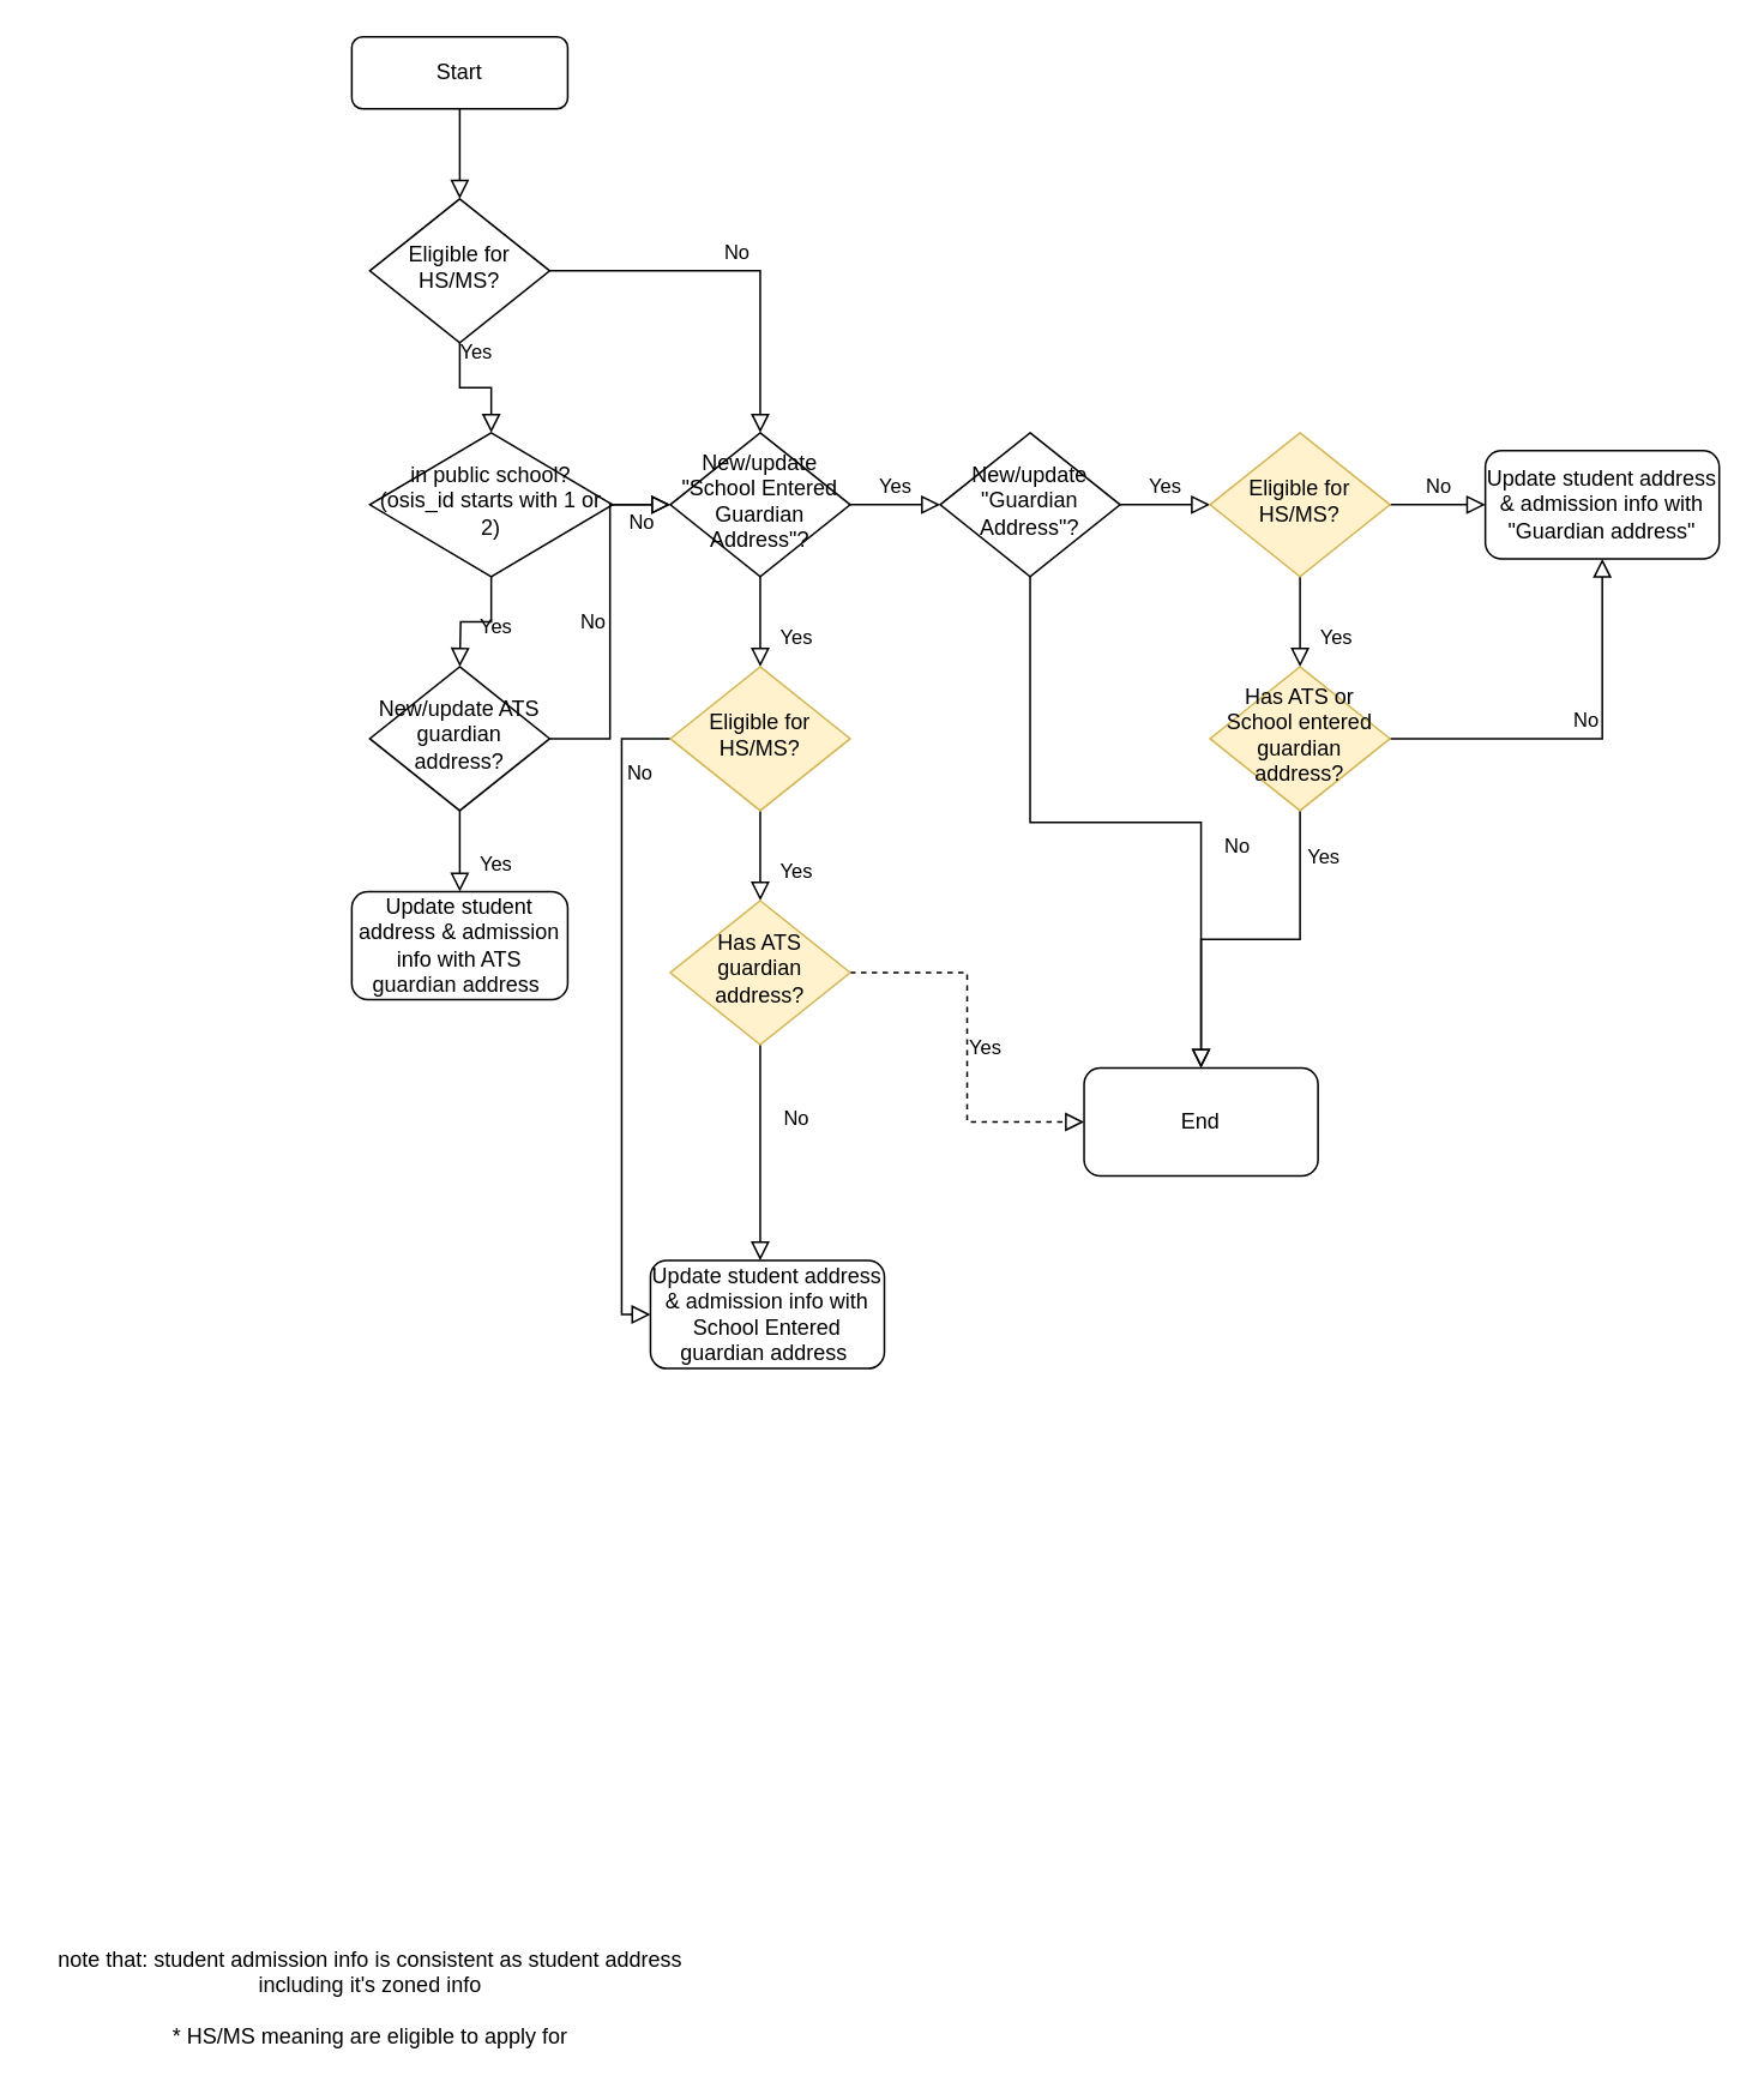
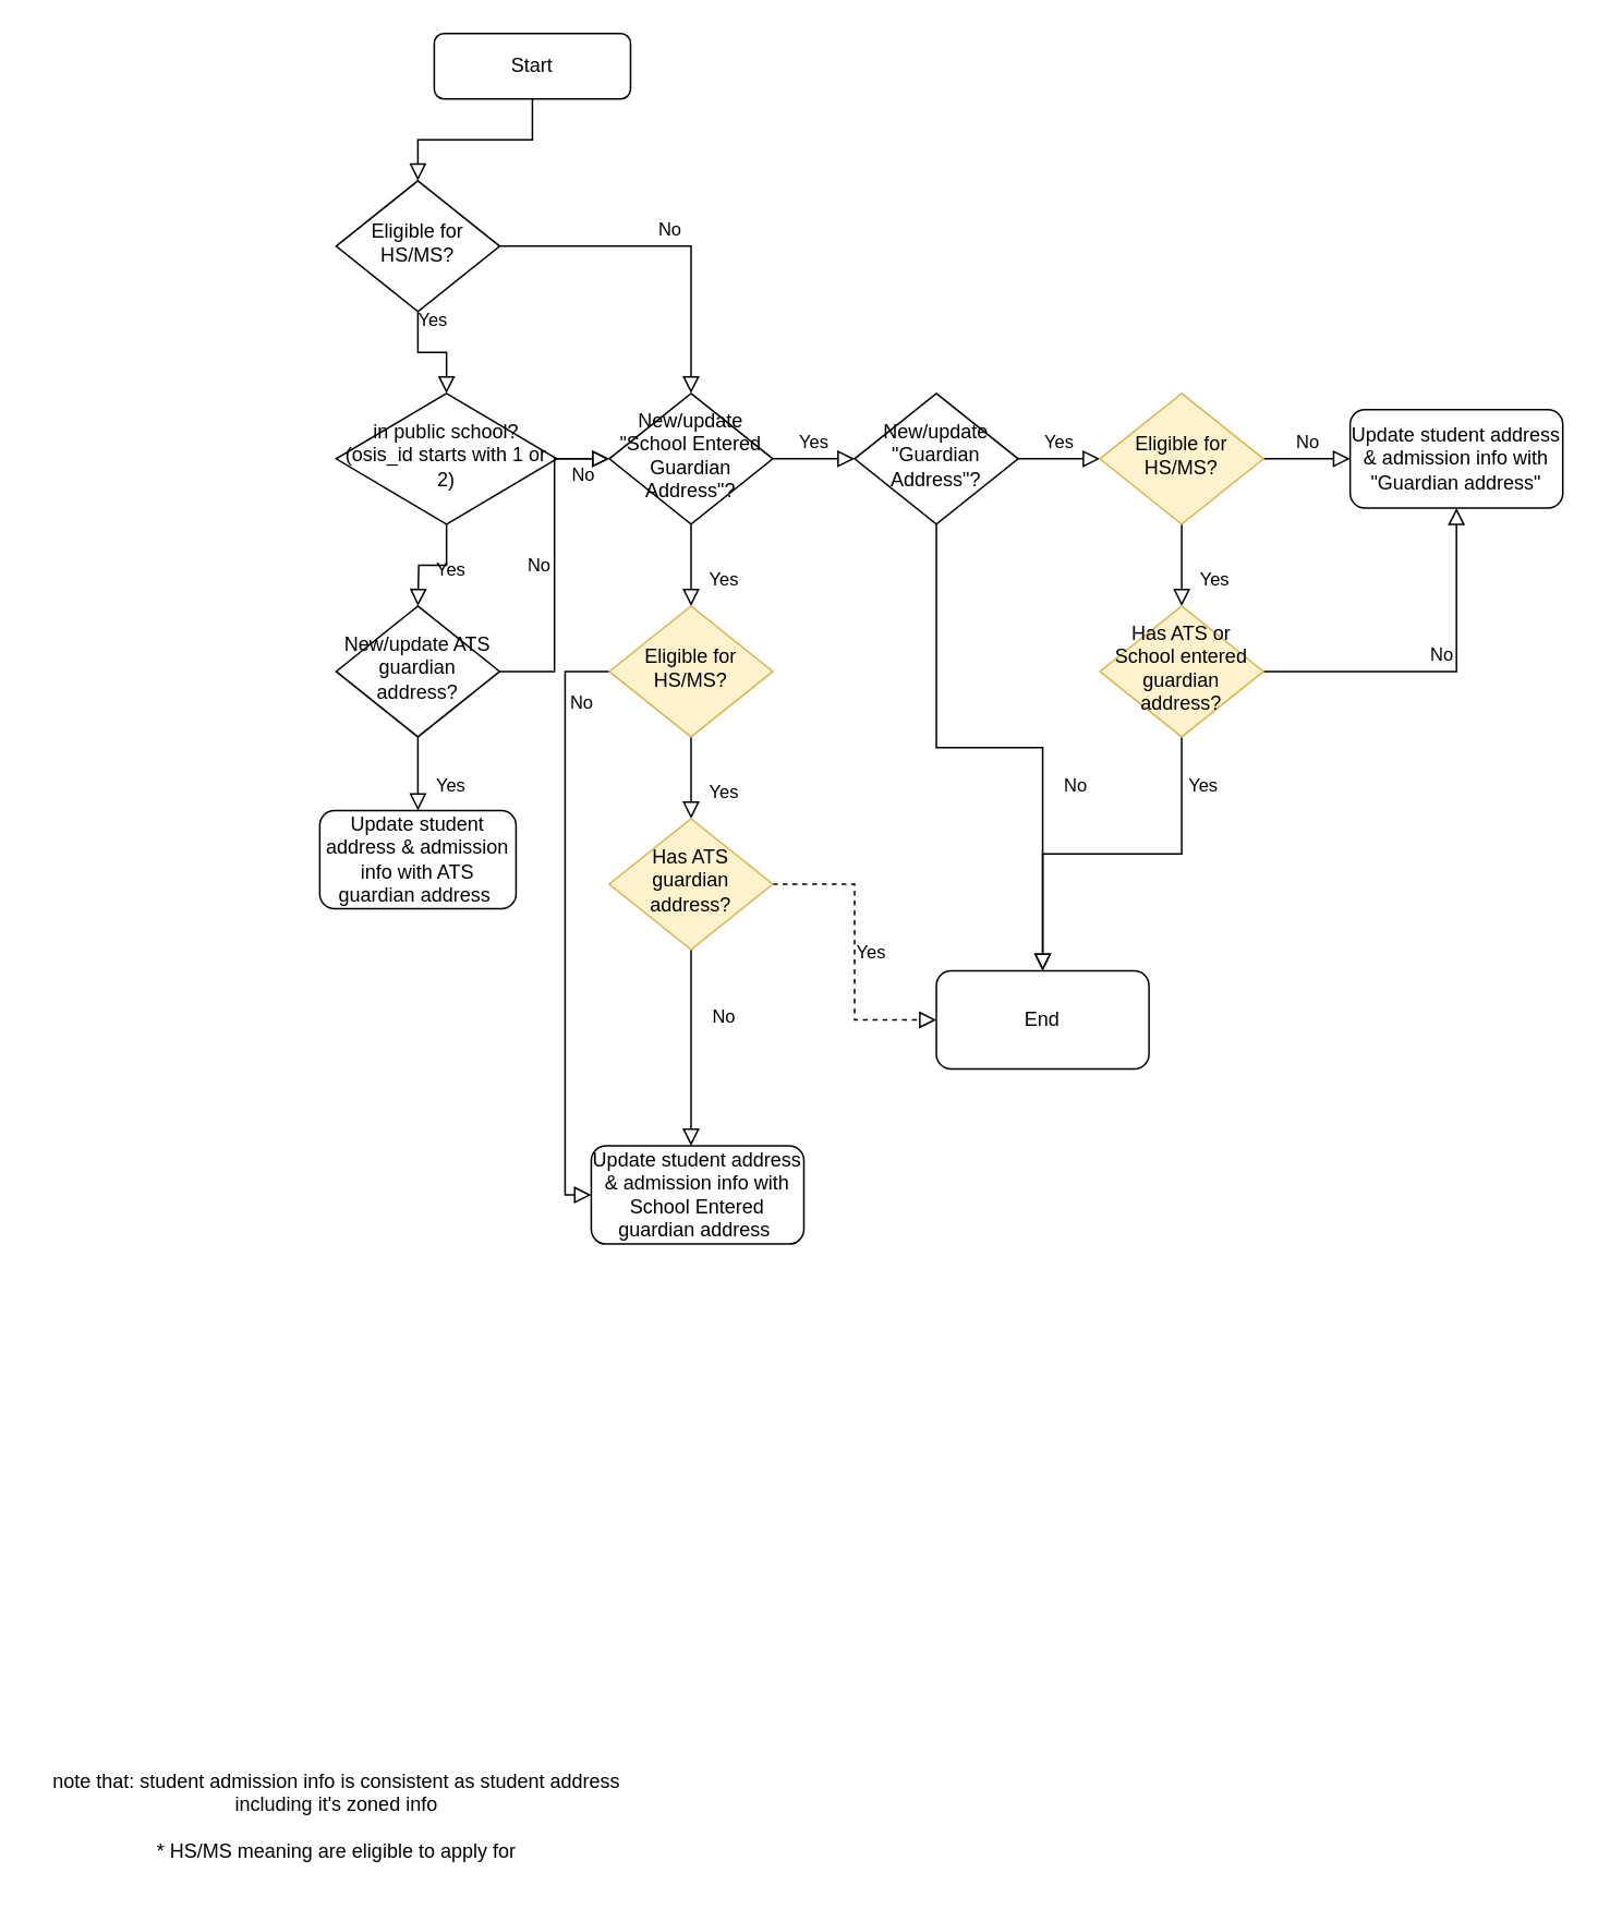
  <mxCell id="0" />
  <mxCell id="1" parent="0" />
  <mxCell id="2" value="" style="rounded=0;html=1;jettySize=auto;orthogonalLoop=1;fontSize=11;endArrow=block;endFill=0;endSize=8;strokeWidth=1;shadow=0;labelBackgroundColor=none;edgeStyle=orthogonalEdgeStyle;" parent="1" source="3" target="6" edge="1"><mxGeometry relative="1" as="geometry" /></mxCell>
- <mxCell id="3" value="Start" style="rounded=1;whiteSpace=wrap;html=1;fontSize=12;glass=0;strokeWidth=1;shadow=0;" parent="1" vertex="1"><mxGeometry x="195" y="20" width="120" height="40" as="geometry" /></mxCell>
+ <mxCell id="3" value="Start" style="rounded=1;whiteSpace=wrap;html=1;fontSize=12;glass=0;strokeWidth=1;shadow=0;" parent="1" vertex="1"><mxGeometry x="265" y="20" width="120" height="40" as="geometry" /></mxCell>
  <mxCell id="4" value="Yes" style="rounded=0;html=1;jettySize=auto;orthogonalLoop=1;fontSize=11;endArrow=block;endFill=0;endSize=8;strokeWidth=1;shadow=0;labelBackgroundColor=none;edgeStyle=orthogonalEdgeStyle;" parent="1" source="6" target="9" edge="1"><mxGeometry y="20" relative="1" as="geometry"><mxPoint as="offset" /></mxGeometry></mxCell>
  <mxCell id="5" value="No" style="edgeStyle=orthogonalEdgeStyle;rounded=0;html=1;jettySize=auto;orthogonalLoop=1;fontSize=11;endArrow=block;endFill=0;endSize=8;strokeWidth=1;shadow=0;labelBackgroundColor=none;" parent="1" source="6" target="16" edge="1"><mxGeometry y="10" relative="1" as="geometry"><mxPoint as="offset" /><mxPoint x="355" y="150" as="targetPoint" /></mxGeometry></mxCell>
  <mxCell id="6" value="Eligible for HS/MS?" style="rhombus;whiteSpace=wrap;html=1;shadow=0;fontFamily=Helvetica;fontSize=12;align=center;strokeWidth=1;spacing=6;spacingTop=-4;" parent="1" vertex="1"><mxGeometry x="205" y="110" width="100" height="80" as="geometry" /></mxCell>
  <mxCell id="7" value="Yes" style="rounded=0;html=1;jettySize=auto;orthogonalLoop=1;fontSize=11;endArrow=block;endFill=0;endSize=8;strokeWidth=1;shadow=0;labelBackgroundColor=none;edgeStyle=orthogonalEdgeStyle;" parent="1" source="9" edge="1"><mxGeometry x="0.333" y="20" relative="1" as="geometry"><mxPoint as="offset" /><mxPoint x="255" y="370" as="targetPoint" /></mxGeometry></mxCell>
  <mxCell id="8" value="No" style="edgeStyle=orthogonalEdgeStyle;rounded=0;html=1;jettySize=auto;orthogonalLoop=1;fontSize=11;endArrow=block;endFill=0;endSize=8;strokeWidth=1;shadow=0;labelBackgroundColor=none;" parent="1" source="9" target="16" edge="1"><mxGeometry y="10" relative="1" as="geometry"><mxPoint as="offset" /><mxPoint x="322" y="280" as="sourcePoint" /><mxPoint x="372" y="280" as="targetPoint" /></mxGeometry></mxCell>
  <mxCell id="9" value="in public school?(osis_id starts with 1 or 2)" style="rhombus;whiteSpace=wrap;html=1;shadow=0;fontFamily=Helvetica;fontSize=12;align=center;strokeWidth=1;spacing=6;spacingTop=-4;" parent="1" vertex="1"><mxGeometry x="205" y="240" width="135" height="80" as="geometry" /></mxCell>
  <mxCell id="10" value="note that: student admission info is consistent as student address&lt;br&gt;including it's zoned info&lt;br&gt;&lt;br&gt;* HS/MS meaning are eligible to apply for" style="text;html=1;align=center;verticalAlign=middle;resizable=0;points=[];autosize=1;strokeColor=none;fillColor=none;" vertex="1" parent="1"><mxGeometry x="20" y="1075" width="370" height="70" as="geometry" /></mxCell>
  <mxCell id="11" value="Yes" style="rounded=0;html=1;jettySize=auto;orthogonalLoop=1;fontSize=11;endArrow=block;endFill=0;endSize=8;strokeWidth=1;shadow=0;labelBackgroundColor=none;edgeStyle=orthogonalEdgeStyle;" edge="1" parent="1" source="13" target="32"><mxGeometry x="0.333" y="20" relative="1" as="geometry"><mxPoint as="offset" /><mxPoint x="255" y="500" as="targetPoint" /></mxGeometry></mxCell>
  <mxCell id="12" value="No" style="edgeStyle=orthogonalEdgeStyle;rounded=0;html=1;jettySize=auto;orthogonalLoop=1;fontSize=11;endArrow=block;endFill=0;endSize=8;strokeWidth=1;shadow=0;labelBackgroundColor=none;entryX=0;entryY=0.5;entryDx=0;entryDy=0;" edge="1" parent="1" source="13" target="16"><mxGeometry y="10" relative="1" as="geometry"><mxPoint as="offset" /><mxPoint x="372" y="410" as="targetPoint" /><mxPoint x="322" y="410" as="sourcePoint" /></mxGeometry></mxCell>
  <mxCell id="13" value="New/update ATS guardian address?" style="rhombus;whiteSpace=wrap;html=1;shadow=0;fontFamily=Helvetica;fontSize=12;align=center;strokeWidth=1;spacing=6;spacingTop=-4;" vertex="1" parent="1"><mxGeometry x="205" y="370" width="100" height="80" as="geometry" /></mxCell>
  <mxCell id="14" value="Yes" style="rounded=0;html=1;jettySize=auto;orthogonalLoop=1;fontSize=11;endArrow=block;endFill=0;endSize=8;strokeWidth=1;shadow=0;labelBackgroundColor=none;edgeStyle=orthogonalEdgeStyle;" edge="1" parent="1" source="16"><mxGeometry x="0.333" y="20" relative="1" as="geometry"><mxPoint as="offset" /><mxPoint x="422" y="370" as="targetPoint" /></mxGeometry></mxCell>
  <mxCell id="15" value="Yes" style="edgeStyle=orthogonalEdgeStyle;rounded=0;html=1;jettySize=auto;orthogonalLoop=1;fontSize=11;endArrow=block;endFill=0;endSize=8;strokeWidth=1;shadow=0;labelBackgroundColor=none;" edge="1" parent="1" source="16" target="19"><mxGeometry y="10" relative="1" as="geometry"><mxPoint as="offset" /><mxPoint x="522" y="280" as="targetPoint" /></mxGeometry></mxCell>
  <mxCell id="16" value="New/update &quot;School Entered Guardian Address&quot;?" style="rhombus;whiteSpace=wrap;html=1;shadow=0;fontFamily=Helvetica;fontSize=12;align=center;strokeWidth=1;spacing=6;spacingTop=-4;" vertex="1" parent="1"><mxGeometry x="372" y="240" width="100" height="80" as="geometry" /></mxCell>
  <mxCell id="17" value="No" style="rounded=0;html=1;jettySize=auto;orthogonalLoop=1;fontSize=11;endArrow=block;endFill=0;endSize=8;strokeWidth=1;shadow=0;labelBackgroundColor=none;edgeStyle=orthogonalEdgeStyle;" edge="1" parent="1" source="19" target="34"><mxGeometry x="0.333" y="20" relative="1" as="geometry"><mxPoint as="offset" /><mxPoint x="572" y="370" as="targetPoint" /></mxGeometry></mxCell>
  <mxCell id="18" value="Yes" style="edgeStyle=orthogonalEdgeStyle;rounded=0;html=1;jettySize=auto;orthogonalLoop=1;fontSize=11;endArrow=block;endFill=0;endSize=8;strokeWidth=1;shadow=0;labelBackgroundColor=none;" edge="1" parent="1" source="19" target="22"><mxGeometry y="10" relative="1" as="geometry"><mxPoint as="offset" /><mxPoint x="672" y="280" as="targetPoint" /></mxGeometry></mxCell>
  <mxCell id="19" value="New/update &quot;Guardian Address&quot;?" style="rhombus;whiteSpace=wrap;html=1;shadow=0;fontFamily=Helvetica;fontSize=12;align=center;strokeWidth=1;spacing=6;spacingTop=-4;" vertex="1" parent="1"><mxGeometry x="522" y="240" width="100" height="80" as="geometry" /></mxCell>
  <mxCell id="20" value="Yes" style="rounded=0;html=1;jettySize=auto;orthogonalLoop=1;fontSize=11;endArrow=block;endFill=0;endSize=8;strokeWidth=1;shadow=0;labelBackgroundColor=none;edgeStyle=orthogonalEdgeStyle;" edge="1" parent="1" source="22"><mxGeometry x="0.333" y="20" relative="1" as="geometry"><mxPoint as="offset" /><mxPoint x="722" y="370" as="targetPoint" /></mxGeometry></mxCell>
  <mxCell id="21" value="No" style="edgeStyle=orthogonalEdgeStyle;rounded=0;html=1;jettySize=auto;orthogonalLoop=1;fontSize=11;endArrow=block;endFill=0;endSize=8;strokeWidth=1;shadow=0;labelBackgroundColor=none;" edge="1" parent="1" source="22" target="35"><mxGeometry y="10" relative="1" as="geometry"><mxPoint as="offset" /><mxPoint x="822" y="280" as="targetPoint" /></mxGeometry></mxCell>
  <mxCell id="22" value="Eligible for HS/MS?" style="rhombus;whiteSpace=wrap;html=1;shadow=0;fontFamily=Helvetica;fontSize=12;align=center;strokeWidth=1;spacing=6;spacingTop=-4;fillColor=#fff2cc;strokeColor=#d6b656;" vertex="1" parent="1"><mxGeometry x="672" y="240" width="100" height="80" as="geometry" /></mxCell>
  <mxCell id="23" value="Yes" style="rounded=0;html=1;jettySize=auto;orthogonalLoop=1;fontSize=11;endArrow=block;endFill=0;endSize=8;strokeWidth=1;shadow=0;labelBackgroundColor=none;edgeStyle=orthogonalEdgeStyle;" edge="1" parent="1" source="25" target="34"><mxGeometry x="-0.737" y="13" relative="1" as="geometry"><mxPoint as="offset" /><mxPoint x="722" y="500" as="targetPoint" /></mxGeometry></mxCell>
  <mxCell id="24" value="No" style="edgeStyle=orthogonalEdgeStyle;rounded=0;html=1;jettySize=auto;orthogonalLoop=1;fontSize=11;endArrow=block;endFill=0;endSize=8;strokeWidth=1;shadow=0;labelBackgroundColor=none;" edge="1" parent="1" source="25" target="35"><mxGeometry y="10" relative="1" as="geometry"><mxPoint as="offset" /><mxPoint x="822" y="410" as="targetPoint" /></mxGeometry></mxCell>
  <mxCell id="25" value="Has ATS or School entered guardian address?" style="rhombus;whiteSpace=wrap;html=1;shadow=0;fontFamily=Helvetica;fontSize=12;align=center;strokeWidth=1;spacing=6;spacingTop=-4;fillColor=#fff2cc;strokeColor=#d6b656;" vertex="1" parent="1"><mxGeometry x="672" y="370" width="100" height="80" as="geometry" /></mxCell>
  <mxCell id="26" value="Yes" style="rounded=0;html=1;jettySize=auto;orthogonalLoop=1;fontSize=11;endArrow=block;endFill=0;endSize=8;strokeWidth=1;shadow=0;labelBackgroundColor=none;edgeStyle=orthogonalEdgeStyle;" edge="1" parent="1" source="28"><mxGeometry x="0.333" y="20" relative="1" as="geometry"><mxPoint as="offset" /><mxPoint x="422" y="500" as="targetPoint" /></mxGeometry></mxCell>
  <mxCell id="27" value="No" style="edgeStyle=orthogonalEdgeStyle;rounded=0;html=1;jettySize=auto;orthogonalLoop=1;fontSize=11;endArrow=block;endFill=0;endSize=8;strokeWidth=1;shadow=0;labelBackgroundColor=none;entryX=0;entryY=0.5;entryDx=0;entryDy=0;exitX=0;exitY=0.5;exitDx=0;exitDy=0;" edge="1" parent="1" source="28" target="33"><mxGeometry x="-0.746" y="10" relative="1" as="geometry"><mxPoint as="offset" /><mxPoint x="522" y="410" as="targetPoint" /><Array as="points"><mxPoint x="345" y="410" /><mxPoint x="345" y="730" /></Array></mxGeometry></mxCell>
  <mxCell id="28" value="Eligible for HS/MS?" style="rhombus;whiteSpace=wrap;html=1;shadow=0;fontFamily=Helvetica;fontSize=12;align=center;strokeWidth=1;spacing=6;spacingTop=-4;fillColor=#fff2cc;strokeColor=#d6b656;" vertex="1" parent="1"><mxGeometry x="372" y="370" width="100" height="80" as="geometry" /></mxCell>
  <mxCell id="29" value="No" style="rounded=0;html=1;jettySize=auto;orthogonalLoop=1;fontSize=11;endArrow=block;endFill=0;endSize=8;strokeWidth=1;shadow=0;labelBackgroundColor=none;edgeStyle=orthogonalEdgeStyle;exitX=0.5;exitY=1;exitDx=0;exitDy=0;" edge="1" parent="1" source="31" target="33"><mxGeometry x="-0.319" y="20" relative="1" as="geometry"><mxPoint as="offset" /><mxPoint x="416.04" y="698.98" as="targetPoint" /><mxPoint x="427" y="577.6" as="sourcePoint" /><Array as="points"><mxPoint x="422" y="660" /><mxPoint x="422" y="660" /></Array></mxGeometry></mxCell>
  <mxCell id="30" value="Yes" style="edgeStyle=orthogonalEdgeStyle;rounded=0;html=1;jettySize=auto;orthogonalLoop=1;fontSize=11;endArrow=block;endFill=0;endSize=8;strokeWidth=1;shadow=0;labelBackgroundColor=none;entryX=0;entryY=0.5;entryDx=0;entryDy=0;dashed=1;" edge="1" parent="1" source="31" target="34"><mxGeometry y="10" relative="1" as="geometry"><mxPoint as="offset" /><mxPoint x="522" y="540" as="targetPoint" /></mxGeometry></mxCell>
  <mxCell id="31" value="Has ATS guardian address?" style="rhombus;whiteSpace=wrap;html=1;shadow=0;fontFamily=Helvetica;fontSize=12;align=center;strokeWidth=1;spacing=6;spacingTop=-4;fillColor=#fff2cc;strokeColor=#d6b656;" vertex="1" parent="1"><mxGeometry x="372" y="500" width="100" height="80" as="geometry" /></mxCell>
  <mxCell id="32" value="Update student address &amp;amp; admission info with ATS guardian address&amp;nbsp;" style="rounded=1;whiteSpace=wrap;html=1;" vertex="1" parent="1"><mxGeometry x="195" y="495" width="120" height="60" as="geometry" /></mxCell>
  <mxCell id="33" value="Update student address &amp;amp; admission info with School Entered guardian address&amp;nbsp;" style="rounded=1;whiteSpace=wrap;html=1;" vertex="1" parent="1"><mxGeometry x="361" y="700" width="130" height="60" as="geometry" /></mxCell>
- <mxCell id="34" value="End" style="rounded=1;whiteSpace=wrap;html=1;" vertex="1" parent="1"><mxGeometry x="602" y="593" width="130" height="60" as="geometry" /></mxCell>
+ <mxCell id="34" value="End" style="rounded=1;whiteSpace=wrap;html=1;" vertex="1" parent="1"><mxGeometry x="572" y="593" width="130" height="60" as="geometry" /></mxCell>
  <mxCell id="35" value="Update student address &amp;amp; admission info with &quot;Guardian address&quot;" style="rounded=1;whiteSpace=wrap;html=1;" vertex="1" parent="1"><mxGeometry x="825" y="250" width="130" height="60" as="geometry" /></mxCell>
